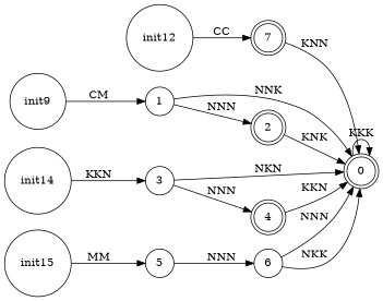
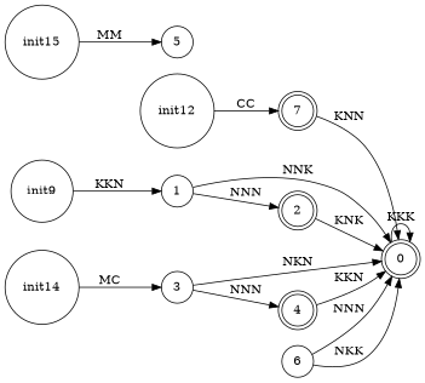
  digraph {
    rankdir=LR
    node [shape=circle]
    0 [shape=doublecircle]
    init12 [width=0.01]
    7 [shape=doublecircle]
    init9 [width=0.01]
    1
    2 [shape=doublecircle]
    init14 [width=0.01]
    3
    4 [shape=doublecircle]
    init15 [width=0.01]
    5
    6
    0 -> 0 [label=KKK]
    init12 -> 7 [label=CC]
    7 -> 0 [label=KNN]
-   init9 -> 1 [label=CM]
+   init9 -> 1 [label=KKN]
    1 -> 0 [label=NNK]
    1 -> 2 [label=NNN]
    2 -> 0 [label=KNK]
-   init14 -> 3 [label=KKN]
+   init14 -> 3 [label=MC]
    3 -> 0 [label=NKN]
    3 -> 4 [label=NNN]
    4 -> 0 [label=KKN]
    init15 -> 5 [label=MM]
-   5 -> 6 [label=NNN]
    6 -> 0 [label=NNN]
    6 -> 0 [label=NKK]
  }
